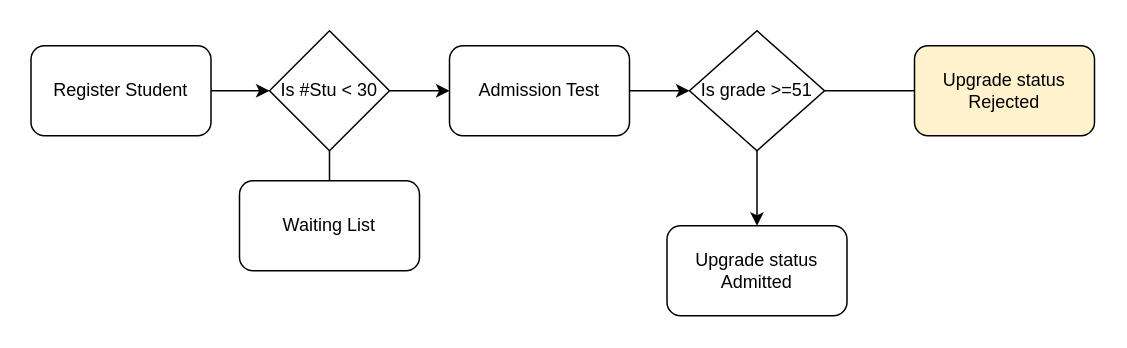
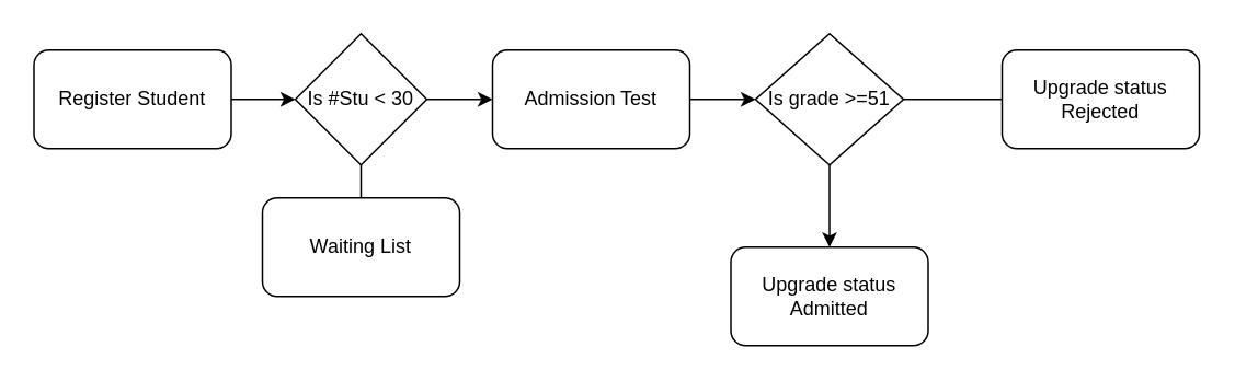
  <mxCell id="0" />
  <mxCell id="1" parent="0" />
  <mxCell id="2" style="edgeStyle=orthogonalEdgeStyle;rounded=0;orthogonalLoop=1;jettySize=auto;html=1;exitX=1;exitY=0.5;exitDx=0;exitDy=0;entryX=0;entryY=0.5;entryDx=0;entryDy=0;" edge="1" parent="1" source="3" target="6"><mxGeometry relative="1" as="geometry" /></mxCell>
  <mxCell id="3" value="Register Student&lt;br&gt;" style="rounded=1;whiteSpace=wrap;html=1;" vertex="1" parent="1"><mxGeometry x="20" y="30" width="120" height="60" as="geometry" /></mxCell>
  <mxCell id="4" style="edgeStyle=orthogonalEdgeStyle;rounded=0;orthogonalLoop=1;jettySize=auto;html=1;exitX=1;exitY=0.5;exitDx=0;exitDy=0;entryX=0;entryY=0.5;entryDx=0;entryDy=0;" edge="1" parent="1" source="6" target="8"><mxGeometry relative="1" as="geometry" /></mxCell>
  <mxCell id="5" style="edgeStyle=orthogonalEdgeStyle;rounded=0;orthogonalLoop=1;jettySize=auto;html=1;exitX=0.5;exitY=1;exitDx=0;exitDy=0;entryX=0.5;entryY=0;entryDx=0;entryDy=0;endArrow=none;" edge="1" parent="1" source="6" target="14"><mxGeometry relative="1" as="geometry" /></mxCell>
  <mxCell id="6" value="Is #Stu &amp;lt; 30" style="rhombus;whiteSpace=wrap;html=1;" vertex="1" parent="1"><mxGeometry x="179" y="20" width="80" height="80" as="geometry" /></mxCell>
  <mxCell id="7" style="edgeStyle=orthogonalEdgeStyle;rounded=0;orthogonalLoop=1;jettySize=auto;html=1;exitX=1;exitY=0.5;exitDx=0;exitDy=0;entryX=0;entryY=0.5;entryDx=0;entryDy=0;" edge="1" parent="1" source="8" target="11"><mxGeometry relative="1" as="geometry" /></mxCell>
  <mxCell id="8" value="Admission Test" style="rounded=1;whiteSpace=wrap;html=1;" vertex="1" parent="1"><mxGeometry x="299" y="30" width="120" height="60" as="geometry" /></mxCell>
  <mxCell id="9" style="edgeStyle=orthogonalEdgeStyle;rounded=0;orthogonalLoop=1;jettySize=auto;html=1;exitX=1;exitY=0.5;exitDx=0;exitDy=0;entryX=0;entryY=0.5;entryDx=0;entryDy=0;endArrow=none;" edge="1" parent="1" source="11" target="12"><mxGeometry relative="1" as="geometry" /></mxCell>
  <mxCell id="10" style="edgeStyle=orthogonalEdgeStyle;rounded=0;orthogonalLoop=1;jettySize=auto;html=1;exitX=0.5;exitY=1;exitDx=0;exitDy=0;" edge="1" parent="1" source="11" target="13"><mxGeometry relative="1" as="geometry" /></mxCell>
  <mxCell id="11" value="Is grade &amp;gt;=51" style="rhombus;whiteSpace=wrap;html=1;" vertex="1" parent="1"><mxGeometry x="459" y="20" width="90" height="80" as="geometry" /></mxCell>
- <mxCell id="12" value="Upgrade status Rejected" style="rounded=1;whiteSpace=wrap;html=1;fillColor=#fff2cc;" vertex="1" parent="1"><mxGeometry x="609" y="30" width="120" height="60" as="geometry" /></mxCell>
+ <mxCell id="12" value="Upgrade status Rejected" style="rounded=1;whiteSpace=wrap;html=1;" vertex="1" parent="1"><mxGeometry x="609" y="30" width="120" height="60" as="geometry" /></mxCell>
  <mxCell id="13" value="Upgrade status Admitted" style="rounded=1;whiteSpace=wrap;html=1;" vertex="1" parent="1"><mxGeometry x="444" y="150" width="120" height="60" as="geometry" /></mxCell>
  <mxCell id="14" value="Waiting List" style="rounded=1;whiteSpace=wrap;html=1;" vertex="1" parent="1"><mxGeometry x="159" y="120" width="120" height="60" as="geometry" /></mxCell>
